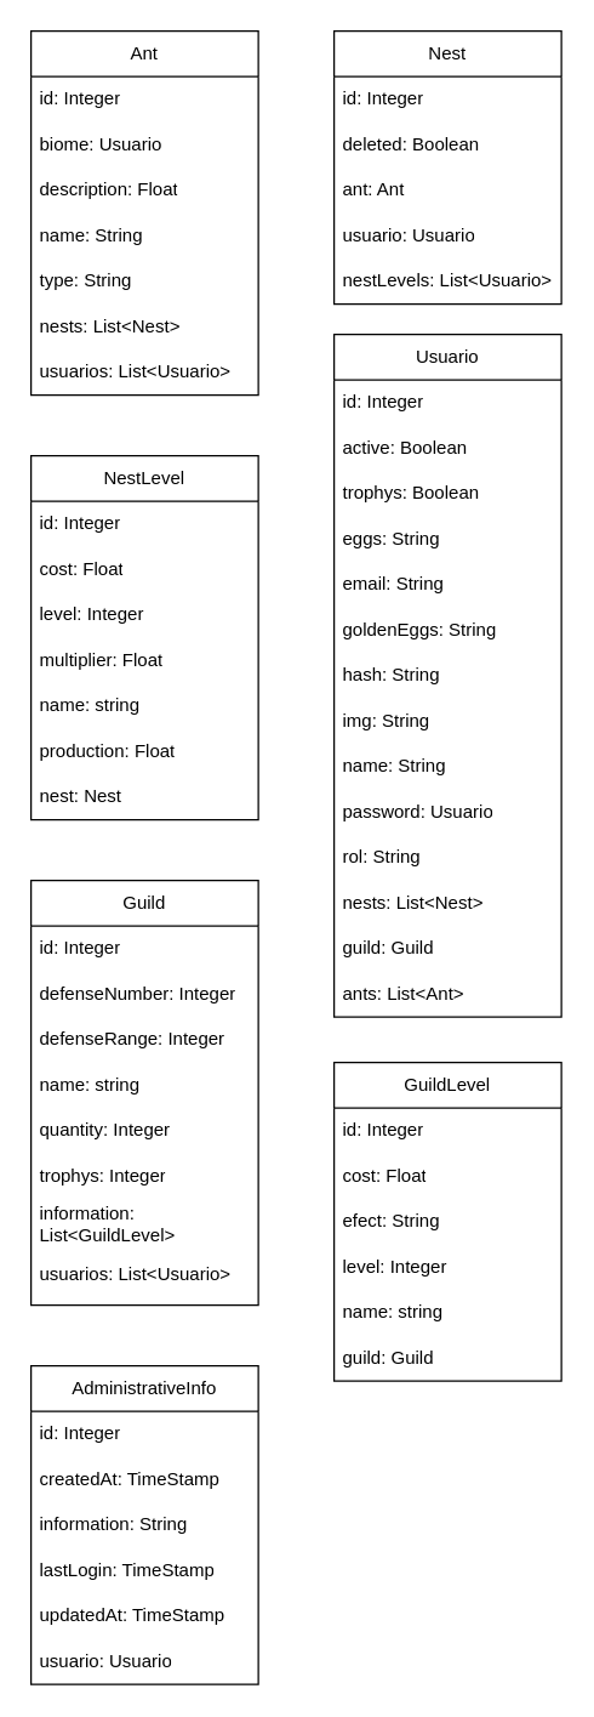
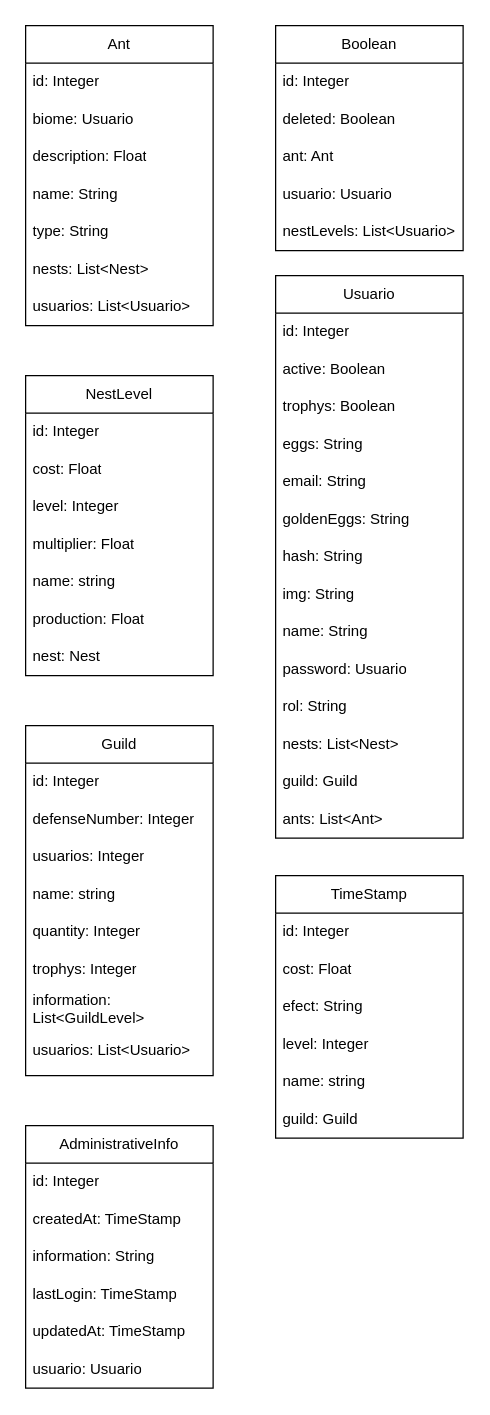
  <mxCell id="0" />
  <mxCell id="1" parent="0" />
  <mxCell id="2" value="Ant" style="swimlane;fontStyle=0;childLayout=stackLayout;horizontal=1;startSize=30;horizontalStack=0;resizeParent=1;resizeParentMax=0;resizeLast=0;collapsible=1;marginBottom=0;whiteSpace=wrap;html=1;" vertex="1" parent="1"><mxGeometry x="20" y="20" width="150" height="240" as="geometry" /></mxCell>
  <mxCell id="3" value="id: Integer" style="text;strokeColor=none;fillColor=none;align=left;verticalAlign=middle;spacingLeft=4;spacingRight=4;overflow=hidden;points=[[0,0.5],[1,0.5]];portConstraint=eastwest;rotatable=0;whiteSpace=wrap;html=1;" vertex="1" parent="2"><mxGeometry y="30" width="150" height="30" as="geometry" /></mxCell>
  <mxCell id="4" value="biome: Usuario" style="text;strokeColor=none;fillColor=none;align=left;verticalAlign=middle;spacingLeft=4;spacingRight=4;overflow=hidden;points=[[0,0.5],[1,0.5]];portConstraint=eastwest;rotatable=0;whiteSpace=wrap;html=1;" vertex="1" parent="2"><mxGeometry y="60" width="150" height="30" as="geometry" /></mxCell>
  <mxCell id="5" value="description: Float" style="text;strokeColor=none;fillColor=none;align=left;verticalAlign=middle;spacingLeft=4;spacingRight=4;overflow=hidden;points=[[0,0.5],[1,0.5]];portConstraint=eastwest;rotatable=0;whiteSpace=wrap;html=1;" vertex="1" parent="2"><mxGeometry y="90" width="150" height="30" as="geometry" /></mxCell>
  <mxCell id="6" value="name: String" style="text;strokeColor=none;fillColor=none;align=left;verticalAlign=middle;spacingLeft=4;spacingRight=4;overflow=hidden;points=[[0,0.5],[1,0.5]];portConstraint=eastwest;rotatable=0;whiteSpace=wrap;html=1;" vertex="1" parent="2"><mxGeometry y="120" width="150" height="30" as="geometry" /></mxCell>
  <mxCell id="7" value="type: String" style="text;strokeColor=none;fillColor=none;align=left;verticalAlign=middle;spacingLeft=4;spacingRight=4;overflow=hidden;points=[[0,0.5],[1,0.5]];portConstraint=eastwest;rotatable=0;whiteSpace=wrap;html=1;" vertex="1" parent="2"><mxGeometry y="150" width="150" height="30" as="geometry" /></mxCell>
  <mxCell id="8" value="nests: List&amp;lt;Nest&amp;gt;" style="text;strokeColor=none;fillColor=none;align=left;verticalAlign=middle;spacingLeft=4;spacingRight=4;overflow=hidden;points=[[0,0.5],[1,0.5]];portConstraint=eastwest;rotatable=0;whiteSpace=wrap;html=1;" vertex="1" parent="2"><mxGeometry y="180" width="150" height="30" as="geometry" /></mxCell>
  <mxCell id="9" value="usuarios: List&amp;lt;Usuario&amp;gt;" style="text;strokeColor=none;fillColor=none;align=left;verticalAlign=middle;spacingLeft=4;spacingRight=4;overflow=hidden;points=[[0,0.5],[1,0.5]];portConstraint=eastwest;rotatable=0;whiteSpace=wrap;html=1;" vertex="1" parent="2"><mxGeometry y="210" width="150" height="30" as="geometry" /></mxCell>
- <mxCell id="10" value="Nest" style="swimlane;fontStyle=0;childLayout=stackLayout;horizontal=1;startSize=30;horizontalStack=0;resizeParent=1;resizeParentMax=0;resizeLast=0;collapsible=1;marginBottom=0;whiteSpace=wrap;html=1;" vertex="1" parent="1"><mxGeometry x="220" y="20" width="150" height="180" as="geometry" /></mxCell>
+ <mxCell id="10" value="Boolean" style="swimlane;fontStyle=0;childLayout=stackLayout;horizontal=1;startSize=30;horizontalStack=0;resizeParent=1;resizeParentMax=0;resizeLast=0;collapsible=1;marginBottom=0;whiteSpace=wrap;html=1;" vertex="1" parent="1"><mxGeometry x="220" y="20" width="150" height="180" as="geometry" /></mxCell>
  <mxCell id="11" value="id: Integer" style="text;strokeColor=none;fillColor=none;align=left;verticalAlign=middle;spacingLeft=4;spacingRight=4;overflow=hidden;points=[[0,0.5],[1,0.5]];portConstraint=eastwest;rotatable=0;whiteSpace=wrap;html=1;" vertex="1" parent="10"><mxGeometry y="30" width="150" height="30" as="geometry" /></mxCell>
  <mxCell id="12" value="deleted: Boolean" style="text;strokeColor=none;fillColor=none;align=left;verticalAlign=middle;spacingLeft=4;spacingRight=4;overflow=hidden;points=[[0,0.5],[1,0.5]];portConstraint=eastwest;rotatable=0;whiteSpace=wrap;html=1;" vertex="1" parent="10"><mxGeometry y="60" width="150" height="30" as="geometry" /></mxCell>
  <mxCell id="13" value="ant: Ant" style="text;strokeColor=none;fillColor=none;align=left;verticalAlign=middle;spacingLeft=4;spacingRight=4;overflow=hidden;points=[[0,0.5],[1,0.5]];portConstraint=eastwest;rotatable=0;whiteSpace=wrap;html=1;" vertex="1" parent="10"><mxGeometry y="90" width="150" height="30" as="geometry" /></mxCell>
  <mxCell id="14" value="usuario: Usuario" style="text;strokeColor=none;fillColor=none;align=left;verticalAlign=middle;spacingLeft=4;spacingRight=4;overflow=hidden;points=[[0,0.5],[1,0.5]];portConstraint=eastwest;rotatable=0;whiteSpace=wrap;html=1;" vertex="1" parent="10"><mxGeometry y="120" width="150" height="30" as="geometry" /></mxCell>
  <mxCell id="15" value="nestLevels: List&amp;lt;Usuario&amp;gt;" style="text;strokeColor=none;fillColor=none;align=left;verticalAlign=middle;spacingLeft=4;spacingRight=4;overflow=hidden;points=[[0,0.5],[1,0.5]];portConstraint=eastwest;rotatable=0;whiteSpace=wrap;html=1;" vertex="1" parent="10"><mxGeometry y="150" width="150" height="30" as="geometry" /></mxCell>
  <mxCell id="16" value="NestLevel" style="swimlane;fontStyle=0;childLayout=stackLayout;horizontal=1;startSize=30;horizontalStack=0;resizeParent=1;resizeParentMax=0;resizeLast=0;collapsible=1;marginBottom=0;whiteSpace=wrap;html=1;" vertex="1" parent="1"><mxGeometry x="20" y="300" width="150" height="240" as="geometry" /></mxCell>
  <mxCell id="17" value="id: Integer" style="text;strokeColor=none;fillColor=none;align=left;verticalAlign=middle;spacingLeft=4;spacingRight=4;overflow=hidden;points=[[0,0.5],[1,0.5]];portConstraint=eastwest;rotatable=0;whiteSpace=wrap;html=1;" vertex="1" parent="16"><mxGeometry y="30" width="150" height="30" as="geometry" /></mxCell>
  <mxCell id="18" value="cost: Float" style="text;strokeColor=none;fillColor=none;align=left;verticalAlign=middle;spacingLeft=4;spacingRight=4;overflow=hidden;points=[[0,0.5],[1,0.5]];portConstraint=eastwest;rotatable=0;whiteSpace=wrap;html=1;" vertex="1" parent="16"><mxGeometry y="60" width="150" height="30" as="geometry" /></mxCell>
  <mxCell id="19" value="level: Integer" style="text;strokeColor=none;fillColor=none;align=left;verticalAlign=middle;spacingLeft=4;spacingRight=4;overflow=hidden;points=[[0,0.5],[1,0.5]];portConstraint=eastwest;rotatable=0;whiteSpace=wrap;html=1;" vertex="1" parent="16"><mxGeometry y="90" width="150" height="30" as="geometry" /></mxCell>
  <mxCell id="20" value="multiplier: Float" style="text;strokeColor=none;fillColor=none;align=left;verticalAlign=middle;spacingLeft=4;spacingRight=4;overflow=hidden;points=[[0,0.5],[1,0.5]];portConstraint=eastwest;rotatable=0;whiteSpace=wrap;html=1;" vertex="1" parent="16"><mxGeometry y="120" width="150" height="30" as="geometry" /></mxCell>
  <mxCell id="21" value="name: string" style="text;strokeColor=none;fillColor=none;align=left;verticalAlign=middle;spacingLeft=4;spacingRight=4;overflow=hidden;points=[[0,0.5],[1,0.5]];portConstraint=eastwest;rotatable=0;whiteSpace=wrap;html=1;" vertex="1" parent="16"><mxGeometry y="150" width="150" height="30" as="geometry" /></mxCell>
  <mxCell id="22" value="production: Float" style="text;strokeColor=none;fillColor=none;align=left;verticalAlign=middle;spacingLeft=4;spacingRight=4;overflow=hidden;points=[[0,0.5],[1,0.5]];portConstraint=eastwest;rotatable=0;whiteSpace=wrap;html=1;" vertex="1" parent="16"><mxGeometry y="180" width="150" height="30" as="geometry" /></mxCell>
  <mxCell id="23" value="nest: Nest" style="text;strokeColor=none;fillColor=none;align=left;verticalAlign=middle;spacingLeft=4;spacingRight=4;overflow=hidden;points=[[0,0.5],[1,0.5]];portConstraint=eastwest;rotatable=0;whiteSpace=wrap;html=1;" vertex="1" parent="16"><mxGeometry y="210" width="150" height="30" as="geometry" /></mxCell>
  <mxCell id="24" value="Usuario" style="swimlane;fontStyle=0;childLayout=stackLayout;horizontal=1;startSize=30;horizontalStack=0;resizeParent=1;resizeParentMax=0;resizeLast=0;collapsible=1;marginBottom=0;whiteSpace=wrap;html=1;" vertex="1" parent="1"><mxGeometry x="220" y="220" width="150" height="450" as="geometry" /></mxCell>
  <mxCell id="25" value="id: Integer" style="text;strokeColor=none;fillColor=none;align=left;verticalAlign=middle;spacingLeft=4;spacingRight=4;overflow=hidden;points=[[0,0.5],[1,0.5]];portConstraint=eastwest;rotatable=0;whiteSpace=wrap;html=1;" vertex="1" parent="24"><mxGeometry y="30" width="150" height="30" as="geometry" /></mxCell>
  <mxCell id="26" value="active: Boolean" style="text;strokeColor=none;fillColor=none;align=left;verticalAlign=middle;spacingLeft=4;spacingRight=4;overflow=hidden;points=[[0,0.5],[1,0.5]];portConstraint=eastwest;rotatable=0;whiteSpace=wrap;html=1;" vertex="1" parent="24"><mxGeometry y="60" width="150" height="30" as="geometry" /></mxCell>
  <mxCell id="27" value="trophys: Boolean" style="text;strokeColor=none;fillColor=none;align=left;verticalAlign=middle;spacingLeft=4;spacingRight=4;overflow=hidden;points=[[0,0.5],[1,0.5]];portConstraint=eastwest;rotatable=0;whiteSpace=wrap;html=1;" vertex="1" parent="24"><mxGeometry y="90" width="150" height="30" as="geometry" /></mxCell>
  <mxCell id="28" value="eggs: String" style="text;strokeColor=none;fillColor=none;align=left;verticalAlign=middle;spacingLeft=4;spacingRight=4;overflow=hidden;points=[[0,0.5],[1,0.5]];portConstraint=eastwest;rotatable=0;whiteSpace=wrap;html=1;" vertex="1" parent="24"><mxGeometry y="120" width="150" height="30" as="geometry" /></mxCell>
  <mxCell id="29" value="email: String" style="text;strokeColor=none;fillColor=none;align=left;verticalAlign=middle;spacingLeft=4;spacingRight=4;overflow=hidden;points=[[0,0.5],[1,0.5]];portConstraint=eastwest;rotatable=0;whiteSpace=wrap;html=1;" vertex="1" parent="24"><mxGeometry y="150" width="150" height="30" as="geometry" /></mxCell>
  <mxCell id="30" value="goldenEggs: String" style="text;strokeColor=none;fillColor=none;align=left;verticalAlign=middle;spacingLeft=4;spacingRight=4;overflow=hidden;points=[[0,0.5],[1,0.5]];portConstraint=eastwest;rotatable=0;whiteSpace=wrap;html=1;" vertex="1" parent="24"><mxGeometry y="180" width="150" height="30" as="geometry" /></mxCell>
  <mxCell id="31" value="hash: String" style="text;strokeColor=none;fillColor=none;align=left;verticalAlign=middle;spacingLeft=4;spacingRight=4;overflow=hidden;points=[[0,0.5],[1,0.5]];portConstraint=eastwest;rotatable=0;whiteSpace=wrap;html=1;" vertex="1" parent="24"><mxGeometry y="210" width="150" height="30" as="geometry" /></mxCell>
  <mxCell id="32" value="img: String" style="text;strokeColor=none;fillColor=none;align=left;verticalAlign=middle;spacingLeft=4;spacingRight=4;overflow=hidden;points=[[0,0.5],[1,0.5]];portConstraint=eastwest;rotatable=0;whiteSpace=wrap;html=1;" vertex="1" parent="24"><mxGeometry y="240" width="150" height="30" as="geometry" /></mxCell>
  <mxCell id="33" value="name: String" style="text;strokeColor=none;fillColor=none;align=left;verticalAlign=middle;spacingLeft=4;spacingRight=4;overflow=hidden;points=[[0,0.5],[1,0.5]];portConstraint=eastwest;rotatable=0;whiteSpace=wrap;html=1;" vertex="1" parent="24"><mxGeometry y="270" width="150" height="30" as="geometry" /></mxCell>
  <mxCell id="34" value="password: Usuario" style="text;strokeColor=none;fillColor=none;align=left;verticalAlign=middle;spacingLeft=4;spacingRight=4;overflow=hidden;points=[[0,0.5],[1,0.5]];portConstraint=eastwest;rotatable=0;whiteSpace=wrap;html=1;" vertex="1" parent="24"><mxGeometry y="300" width="150" height="30" as="geometry" /></mxCell>
  <mxCell id="35" value="rol: String" style="text;strokeColor=none;fillColor=none;align=left;verticalAlign=middle;spacingLeft=4;spacingRight=4;overflow=hidden;points=[[0,0.5],[1,0.5]];portConstraint=eastwest;rotatable=0;whiteSpace=wrap;html=1;" vertex="1" parent="24"><mxGeometry y="330" width="150" height="30" as="geometry" /></mxCell>
  <mxCell id="36" value="nests: List&amp;lt;Nest&amp;gt;" style="text;strokeColor=none;fillColor=none;align=left;verticalAlign=middle;spacingLeft=4;spacingRight=4;overflow=hidden;points=[[0,0.5],[1,0.5]];portConstraint=eastwest;rotatable=0;whiteSpace=wrap;html=1;" vertex="1" parent="24"><mxGeometry y="360" width="150" height="30" as="geometry" /></mxCell>
  <mxCell id="37" value="guild: Guild" style="text;strokeColor=none;fillColor=none;align=left;verticalAlign=middle;spacingLeft=4;spacingRight=4;overflow=hidden;points=[[0,0.5],[1,0.5]];portConstraint=eastwest;rotatable=0;whiteSpace=wrap;html=1;" vertex="1" parent="24"><mxGeometry y="390" width="150" height="30" as="geometry" /></mxCell>
  <mxCell id="38" value="ants: List&amp;lt;Ant&amp;gt;" style="text;strokeColor=none;fillColor=none;align=left;verticalAlign=middle;spacingLeft=4;spacingRight=4;overflow=hidden;points=[[0,0.5],[1,0.5]];portConstraint=eastwest;rotatable=0;whiteSpace=wrap;html=1;" vertex="1" parent="24"><mxGeometry y="420" width="150" height="30" as="geometry" /></mxCell>
  <mxCell id="39" value="Guild" style="swimlane;fontStyle=0;childLayout=stackLayout;horizontal=1;startSize=30;horizontalStack=0;resizeParent=1;resizeParentMax=0;resizeLast=0;collapsible=1;marginBottom=0;whiteSpace=wrap;html=1;" vertex="1" parent="1"><mxGeometry x="20" y="580" width="150" height="280" as="geometry" /></mxCell>
  <mxCell id="40" value="id: Integer" style="text;strokeColor=none;fillColor=none;align=left;verticalAlign=middle;spacingLeft=4;spacingRight=4;overflow=hidden;points=[[0,0.5],[1,0.5]];portConstraint=eastwest;rotatable=0;whiteSpace=wrap;html=1;" vertex="1" parent="39"><mxGeometry y="30" width="150" height="30" as="geometry" /></mxCell>
  <mxCell id="41" value="defenseNumber: Integer" style="text;strokeColor=none;fillColor=none;align=left;verticalAlign=middle;spacingLeft=4;spacingRight=4;overflow=hidden;points=[[0,0.5],[1,0.5]];portConstraint=eastwest;rotatable=0;whiteSpace=wrap;html=1;" vertex="1" parent="39"><mxGeometry y="60" width="150" height="30" as="geometry" /></mxCell>
- <mxCell id="42" value="defenseRange: Integer" style="text;strokeColor=none;fillColor=none;align=left;verticalAlign=middle;spacingLeft=4;spacingRight=4;overflow=hidden;points=[[0,0.5],[1,0.5]];portConstraint=eastwest;rotatable=0;whiteSpace=wrap;html=1;" vertex="1" parent="39"><mxGeometry y="90" width="150" height="30" as="geometry" /></mxCell>
+ <mxCell id="42" value="usuarios: Integer" style="text;strokeColor=none;fillColor=none;align=left;verticalAlign=middle;spacingLeft=4;spacingRight=4;overflow=hidden;points=[[0,0.5],[1,0.5]];portConstraint=eastwest;rotatable=0;whiteSpace=wrap;html=1;" vertex="1" parent="39"><mxGeometry y="90" width="150" height="30" as="geometry" /></mxCell>
  <mxCell id="43" value="name: string" style="text;strokeColor=none;fillColor=none;align=left;verticalAlign=middle;spacingLeft=4;spacingRight=4;overflow=hidden;points=[[0,0.5],[1,0.5]];portConstraint=eastwest;rotatable=0;whiteSpace=wrap;html=1;" vertex="1" parent="39"><mxGeometry y="120" width="150" height="30" as="geometry" /></mxCell>
  <mxCell id="44" value="quantity: Integer" style="text;strokeColor=none;fillColor=none;align=left;verticalAlign=middle;spacingLeft=4;spacingRight=4;overflow=hidden;points=[[0,0.5],[1,0.5]];portConstraint=eastwest;rotatable=0;whiteSpace=wrap;html=1;" vertex="1" parent="39"><mxGeometry y="150" width="150" height="30" as="geometry" /></mxCell>
  <mxCell id="45" value="trophys: Integer" style="text;strokeColor=none;fillColor=none;align=left;verticalAlign=middle;spacingLeft=4;spacingRight=4;overflow=hidden;points=[[0,0.5],[1,0.5]];portConstraint=eastwest;rotatable=0;whiteSpace=wrap;html=1;" vertex="1" parent="39"><mxGeometry y="180" width="150" height="30" as="geometry" /></mxCell>
  <mxCell id="46" value="information: List&amp;lt;GuildLevel&amp;gt;" style="text;strokeColor=none;fillColor=none;align=left;verticalAlign=middle;spacingLeft=4;spacingRight=4;overflow=hidden;points=[[0,0.5],[1,0.5]];portConstraint=eastwest;rotatable=0;whiteSpace=wrap;html=1;" vertex="1" parent="39"><mxGeometry y="210" width="150" height="30" as="geometry" /></mxCell>
  <mxCell id="47" value="usuarios: List&amp;lt;Usuario&amp;gt;" style="text;strokeColor=none;fillColor=none;align=left;verticalAlign=middle;spacingLeft=4;spacingRight=4;overflow=hidden;points=[[0,0.5],[1,0.5]];portConstraint=eastwest;rotatable=0;whiteSpace=wrap;html=1;" vertex="1" parent="39"><mxGeometry y="240" width="150" height="40" as="geometry" /></mxCell>
- <mxCell id="48" value="GuildLevel" style="swimlane;fontStyle=0;childLayout=stackLayout;horizontal=1;startSize=30;horizontalStack=0;resizeParent=1;resizeParentMax=0;resizeLast=0;collapsible=1;marginBottom=0;whiteSpace=wrap;html=1;" vertex="1" parent="1"><mxGeometry x="220" y="700" width="150" height="210" as="geometry" /></mxCell>
+ <mxCell id="48" value="TimeStamp" style="swimlane;fontStyle=0;childLayout=stackLayout;horizontal=1;startSize=30;horizontalStack=0;resizeParent=1;resizeParentMax=0;resizeLast=0;collapsible=1;marginBottom=0;whiteSpace=wrap;html=1;" vertex="1" parent="1"><mxGeometry x="220" y="700" width="150" height="210" as="geometry" /></mxCell>
  <mxCell id="49" value="id: Integer" style="text;strokeColor=none;fillColor=none;align=left;verticalAlign=middle;spacingLeft=4;spacingRight=4;overflow=hidden;points=[[0,0.5],[1,0.5]];portConstraint=eastwest;rotatable=0;whiteSpace=wrap;html=1;" vertex="1" parent="48"><mxGeometry y="30" width="150" height="30" as="geometry" /></mxCell>
  <mxCell id="50" value="cost: Float" style="text;strokeColor=none;fillColor=none;align=left;verticalAlign=middle;spacingLeft=4;spacingRight=4;overflow=hidden;points=[[0,0.5],[1,0.5]];portConstraint=eastwest;rotatable=0;whiteSpace=wrap;html=1;" vertex="1" parent="48"><mxGeometry y="60" width="150" height="30" as="geometry" /></mxCell>
  <mxCell id="51" value="efect: String" style="text;strokeColor=none;fillColor=none;align=left;verticalAlign=middle;spacingLeft=4;spacingRight=4;overflow=hidden;points=[[0,0.5],[1,0.5]];portConstraint=eastwest;rotatable=0;whiteSpace=wrap;html=1;" vertex="1" parent="48"><mxGeometry y="90" width="150" height="30" as="geometry" /></mxCell>
  <mxCell id="52" value="level: Integer" style="text;strokeColor=none;fillColor=none;align=left;verticalAlign=middle;spacingLeft=4;spacingRight=4;overflow=hidden;points=[[0,0.5],[1,0.5]];portConstraint=eastwest;rotatable=0;whiteSpace=wrap;html=1;" vertex="1" parent="48"><mxGeometry y="120" width="150" height="30" as="geometry" /></mxCell>
  <mxCell id="53" value="name: string" style="text;strokeColor=none;fillColor=none;align=left;verticalAlign=middle;spacingLeft=4;spacingRight=4;overflow=hidden;points=[[0,0.5],[1,0.5]];portConstraint=eastwest;rotatable=0;whiteSpace=wrap;html=1;" vertex="1" parent="48"><mxGeometry y="150" width="150" height="30" as="geometry" /></mxCell>
  <mxCell id="54" value="guild: Guild" style="text;strokeColor=none;fillColor=none;align=left;verticalAlign=middle;spacingLeft=4;spacingRight=4;overflow=hidden;points=[[0,0.5],[1,0.5]];portConstraint=eastwest;rotatable=0;whiteSpace=wrap;html=1;" vertex="1" parent="48"><mxGeometry y="180" width="150" height="30" as="geometry" /></mxCell>
  <mxCell id="55" value="AdministrativeInfo" style="swimlane;fontStyle=0;childLayout=stackLayout;horizontal=1;startSize=30;horizontalStack=0;resizeParent=1;resizeParentMax=0;resizeLast=0;collapsible=1;marginBottom=0;whiteSpace=wrap;html=1;" vertex="1" parent="1"><mxGeometry x="20" y="900" width="150" height="210" as="geometry" /></mxCell>
  <mxCell id="56" value="id: Integer" style="text;strokeColor=none;fillColor=none;align=left;verticalAlign=middle;spacingLeft=4;spacingRight=4;overflow=hidden;points=[[0,0.5],[1,0.5]];portConstraint=eastwest;rotatable=0;whiteSpace=wrap;html=1;" vertex="1" parent="55"><mxGeometry y="30" width="150" height="30" as="geometry" /></mxCell>
  <mxCell id="57" value="createdAt: TimeStamp" style="text;strokeColor=none;fillColor=none;align=left;verticalAlign=middle;spacingLeft=4;spacingRight=4;overflow=hidden;points=[[0,0.5],[1,0.5]];portConstraint=eastwest;rotatable=0;whiteSpace=wrap;html=1;" vertex="1" parent="55"><mxGeometry y="60" width="150" height="30" as="geometry" /></mxCell>
  <mxCell id="58" value="information: String" style="text;strokeColor=none;fillColor=none;align=left;verticalAlign=middle;spacingLeft=4;spacingRight=4;overflow=hidden;points=[[0,0.5],[1,0.5]];portConstraint=eastwest;rotatable=0;whiteSpace=wrap;html=1;" vertex="1" parent="55"><mxGeometry y="90" width="150" height="30" as="geometry" /></mxCell>
  <mxCell id="59" value="lastLogin: TimeStamp" style="text;strokeColor=none;fillColor=none;align=left;verticalAlign=middle;spacingLeft=4;spacingRight=4;overflow=hidden;points=[[0,0.5],[1,0.5]];portConstraint=eastwest;rotatable=0;whiteSpace=wrap;html=1;" vertex="1" parent="55"><mxGeometry y="120" width="150" height="30" as="geometry" /></mxCell>
  <mxCell id="60" value="updatedAt: TimeStamp" style="text;strokeColor=none;fillColor=none;align=left;verticalAlign=middle;spacingLeft=4;spacingRight=4;overflow=hidden;points=[[0,0.5],[1,0.5]];portConstraint=eastwest;rotatable=0;whiteSpace=wrap;html=1;" vertex="1" parent="55"><mxGeometry y="150" width="150" height="30" as="geometry" /></mxCell>
  <mxCell id="61" value="usuario: Usuario" style="text;strokeColor=none;fillColor=none;align=left;verticalAlign=middle;spacingLeft=4;spacingRight=4;overflow=hidden;points=[[0,0.5],[1,0.5]];portConstraint=eastwest;rotatable=0;whiteSpace=wrap;html=1;" vertex="1" parent="55"><mxGeometry y="180" width="150" height="30" as="geometry" /></mxCell>
